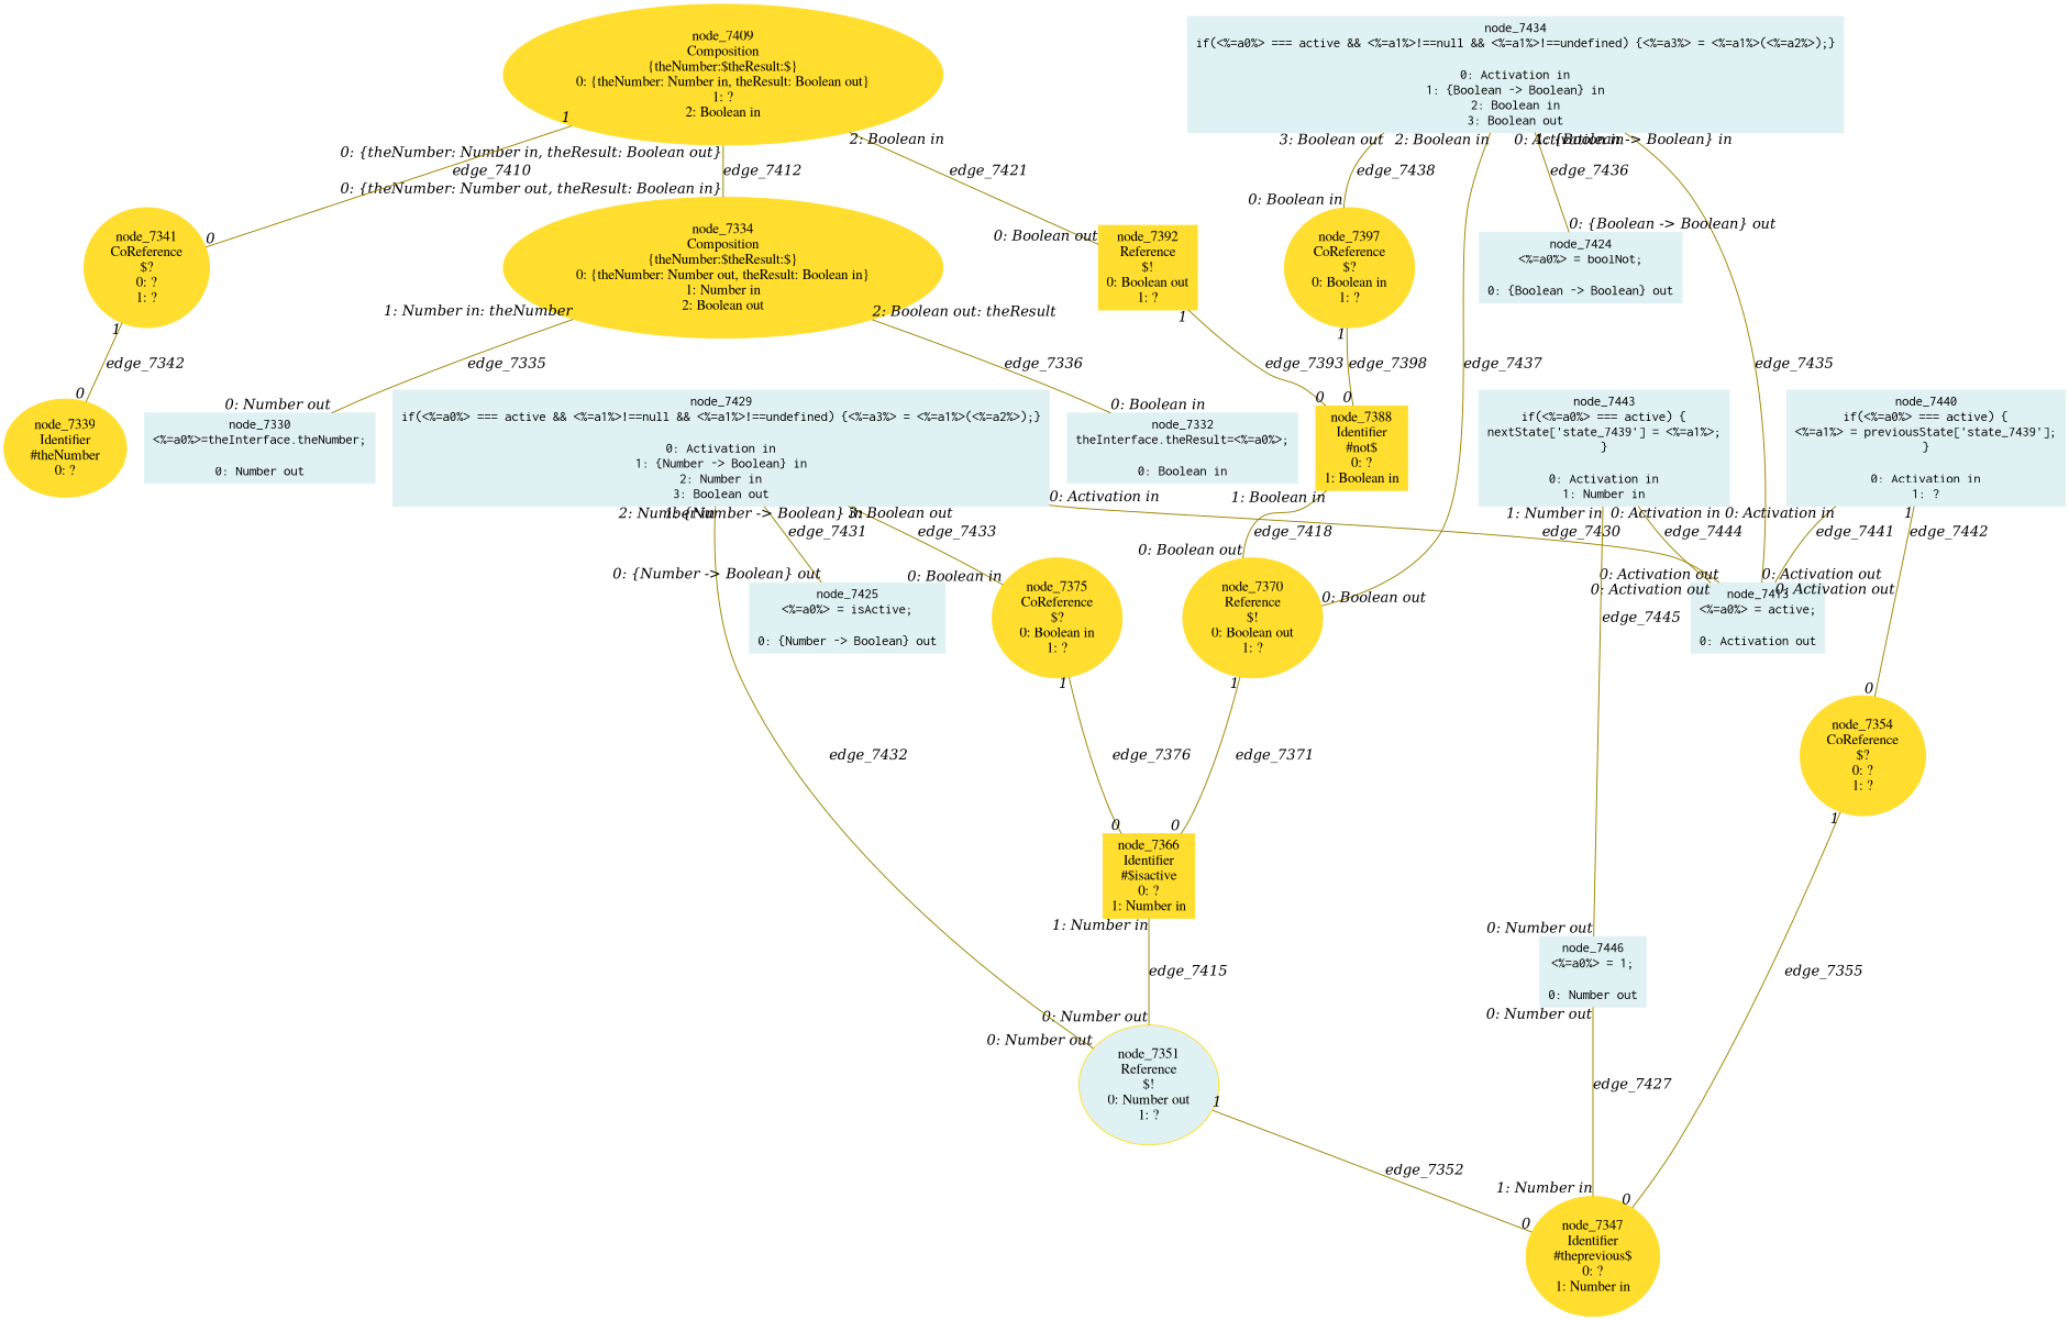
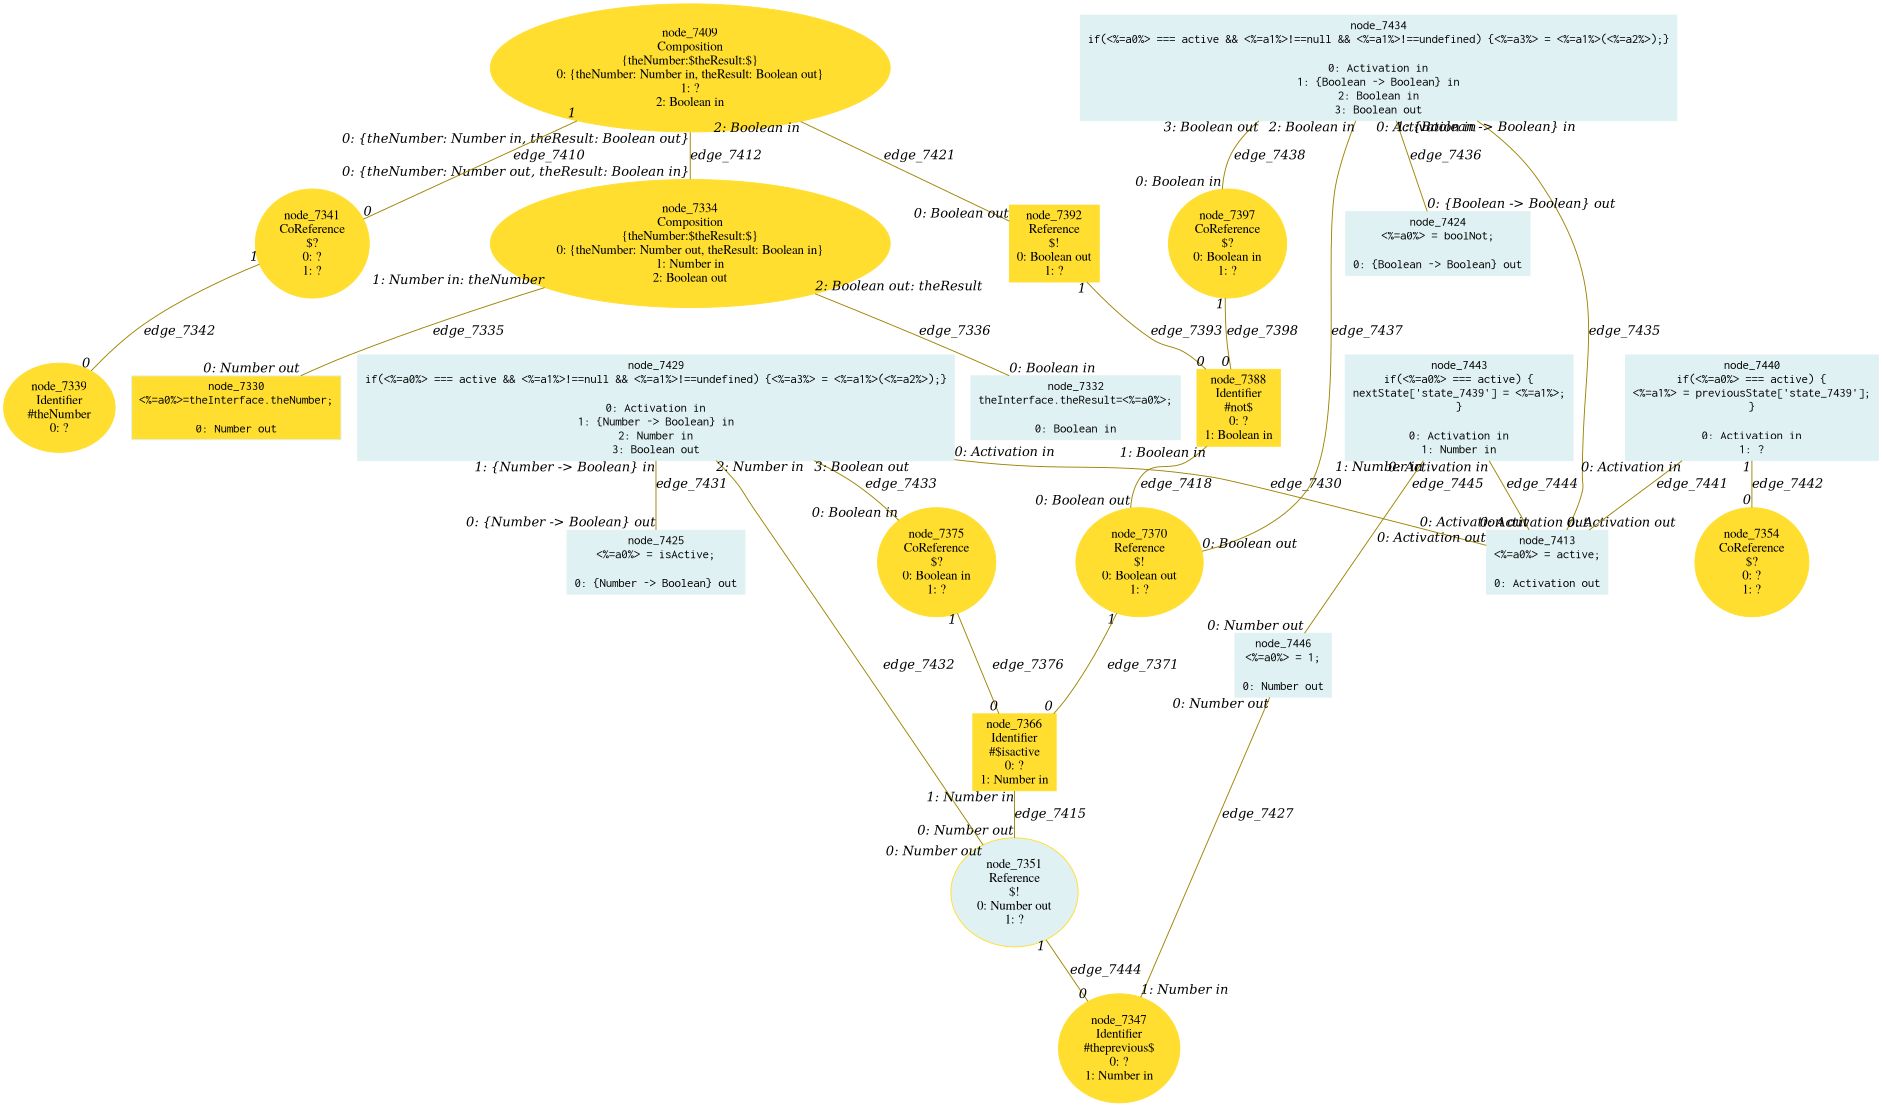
  digraph {
    node [color="#ffde2f" fontname=Times shape=box style=filled]
    edge [arrowHead=none arrowsize=1 color="#9d8400" dir=none fontname="Times-Italic" headlabel=0 taillabel=1]
-   n1 [color="#dff1f2" fontname=Courier label="node_7330\n<%=a0%>=theInterface.theNumber;\n\n0: Number out"]
+   n1 [color="#dff1f2" fontname=Courier label="node_7330\n<%=a0%>=theInterface.theNumber;\n\n0: Number out" fillcolor="#ffde2f"]
    n2 [color="#dff1f2" fontname=Courier label="node_7332\ntheInterface.theResult=<%=a0%>;\n\n0: Boolean in"]
    n3 [label="node_7334\nComposition\n{theNumber:$theResult:$}\n0: {theNumber: Number out, theResult: Boolean in}\n1: Number in\n2: Boolean out" shape=ellipse]
    n4 [label="node_7339\nIdentifier\n#theNumber\n0: ?" shape=ellipse]
    n5 [label="node_7341\nCoReference\n$?\n0: ?\n1: ?" shape=ellipse]
    n6 [label="node_7347\nIdentifier\n#theprevious$\n0: ?\n1: Number in" shape=ellipse]
    n7 [fillcolor="#dff1f2" label="node_7351\nReference\n$!\n0: Number out\n1: ?" shape=ellipse]
    n8 [label="node_7354\nCoReference\n$?\n0: ?\n1: ?" shape=ellipse]
    n9 [label="node_7366\nIdentifier\n#$isactive\n0: ?\n1: Number in"]
    n10 [label="node_7370\nReference\n$!\n0: Boolean out\n1: ?" shape=ellipse]
    n11 [label="node_7375\nCoReference\n$?\n0: Boolean in\n1: ?" shape=ellipse]
    n12 [label="node_7388\nIdentifier\n#not$\n0: ?\n1: Boolean in"]
    n13 [label="node_7392\nReference\n$!\n0: Boolean out\n1: ?"]
    n14 [label="node_7397\nCoReference\n$?\n0: Boolean in\n1: ?" shape=ellipse]
    n15 [label="node_7409\nComposition\n{theNumber:$theResult:$}\n0: {theNumber: Number in, theResult: Boolean out}\n1: ?\n2: Boolean in" shape=ellipse]
    n16 [color="#dff1f2" fontname=Courier label="node_7413\n<%=a0%> = active;\n\n0: Activation out"]
    n17 [color="#dff1f2" fontname=Courier label="node_7425\n<%=a0%> = isActive;\n\n0: {Number -> Boolean} out"]
    n18 [color="#dff1f2" fontname=Courier label="node_7424\n<%=a0%> = boolNot;\n\n0: {Boolean -> Boolean} out"]
    n19 [color="#dff1f2" fontname=Courier label="node_7446\n<%=a0%> = 1;\n\n0: Number out"]
    n20 [color="#dff1f2" fontname=Courier label="node_7429\nif(<%=a0%> === active && <%=a1%>!==null && <%=a1%>!==undefined) {<%=a3%> = <%=a1%>(<%=a2%>);}\n\n0: Activation in\n1: {Number -> Boolean} in\n2: Number in\n3: Boolean out"]
    n21 [color="#dff1f2" fontname=Courier label="node_7434\nif(<%=a0%> === active && <%=a1%>!==null && <%=a1%>!==undefined) {<%=a3%> = <%=a1%>(<%=a2%>);}\n\n0: Activation in\n1: {Boolean -> Boolean} in\n2: Boolean in\n3: Boolean out"]
    n22 [color="#dff1f2" fontname=Courier label="node_7440\nif(<%=a0%> === active) {\n<%=a1%> = previousState['state_7439'];\n}\n\n0: Activation in\n1: ?"]
    n23 [color="#dff1f2" fontname=Courier label="node_7443\nif(<%=a0%> === active) {\nnextState['state_7439'] = <%=a1%>;\n}\n\n0: Activation in\n1: Number in"]
    n3 -> n1 [headlabel="0: Number out" label=edge_7335 taillabel="1: Number in: theNumber"]
    n3 -> n2 [headlabel="0: Boolean in" label=edge_7336 taillabel="2: Boolean out: theResult"]
    n5 -> n4 [label=edge_7342]
-   n7 -> n6 [label=edge_7352]
-   n8 -> n6 [label=edge_7355]
+   n7 -> n6 [label=edge_7444]
    n9 -> n7 [headlabel="0: Number out" label=edge_7415 taillabel="1: Number in"]
    n10 -> n9 [label=edge_7371]
    n11 -> n9 [label=edge_7376]
    n12 -> n10 [headlabel="0: Boolean out" label=edge_7418 taillabel="1: Boolean in"]
    n13 -> n12 [label=edge_7393]
    n14 -> n12 [label=edge_7398]
    n15 -> n3 [headlabel="0: {theNumber: Number out, theResult: Boolean in}" label=edge_7412 taillabel="0: {theNumber: Number in, theResult: Boolean out}"]
    n15 -> n5 [label=edge_7410]
    n15 -> n13 [headlabel="0: Boolean out" label=edge_7421 taillabel="2: Boolean in"]
    n19 -> n6 [headlabel="1: Number in" label=edge_7427 taillabel="0: Number out"]
    n20 -> n7 [headlabel="0: Number out" label=edge_7432 taillabel="2: Number in"]
    n20 -> n11 [headlabel="0: Boolean in" label=edge_7433 taillabel="3: Boolean out"]
    n20 -> n16 [headlabel="0: Activation out" label=edge_7430 taillabel="0: Activation in"]
    n20 -> n17 [headlabel="0: {Number -> Boolean} out" label=edge_7431 taillabel="1: {Number -> Boolean} in"]
    n21 -> n10 [headlabel="0: Boolean out" label=edge_7437 taillabel="2: Boolean in"]
    n21 -> n14 [headlabel="0: Boolean in" label=edge_7438 taillabel="3: Boolean out"]
    n21 -> n16 [headlabel="0: Activation out" label=edge_7435 taillabel="0: Activation in"]
    n21 -> n18 [headlabel="0: {Boolean -> Boolean} out" label=edge_7436 taillabel="1: {Boolean -> Boolean} in"]
    n22 -> n8 [label=edge_7442]
    n22 -> n16 [headlabel="0: Activation out" label=edge_7441 taillabel="0: Activation in"]
    n23 -> n16 [headlabel="0: Activation out" label=edge_7444 taillabel="0: Activation in"]
    n23 -> n19 [headlabel="0: Number out" label=edge_7445 taillabel="1: Number in"]
  }
